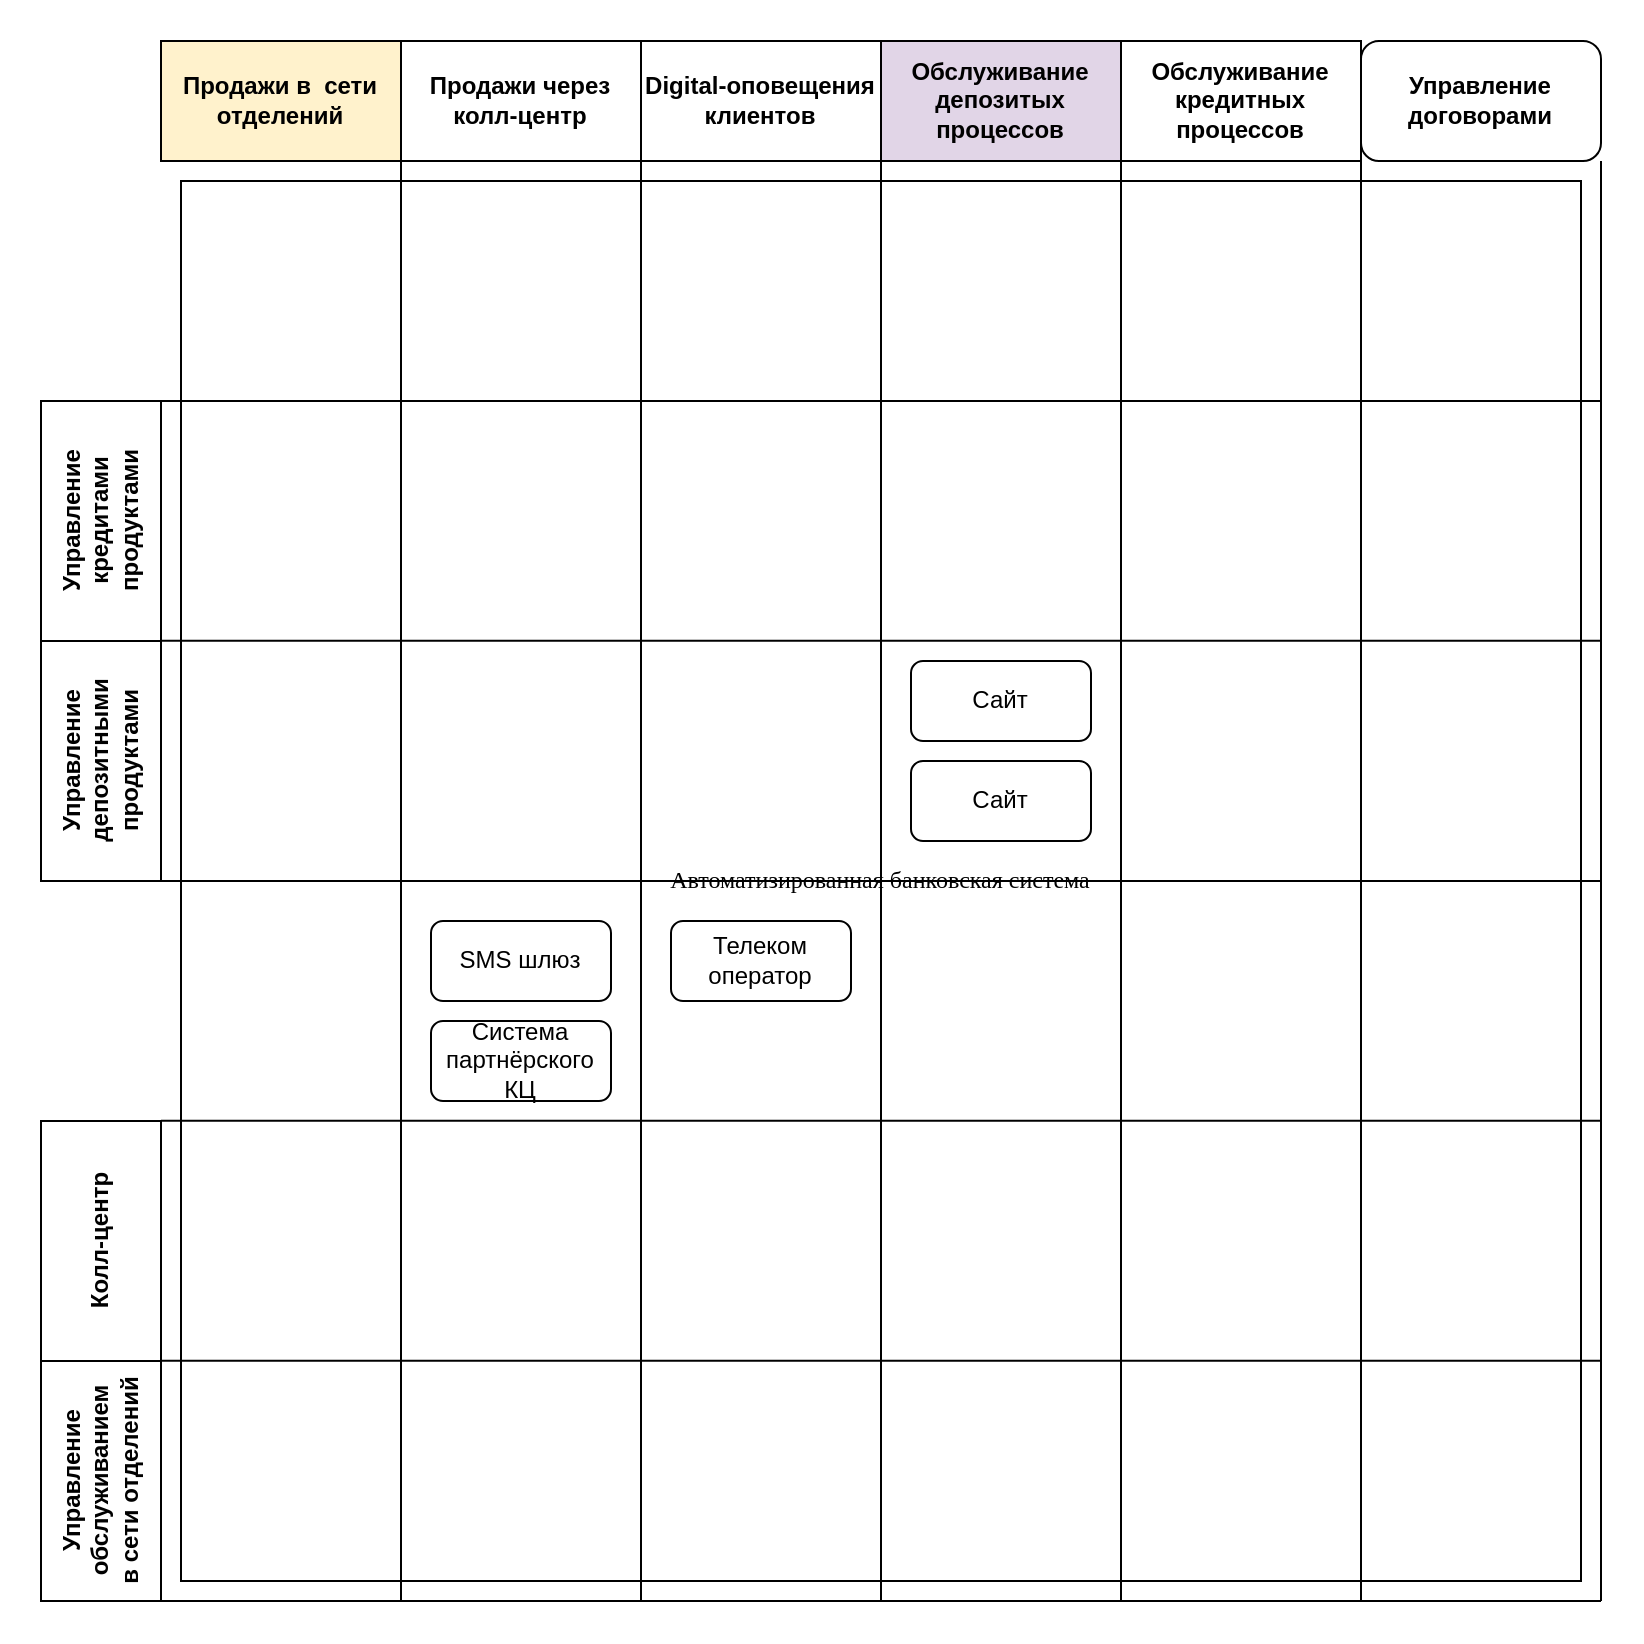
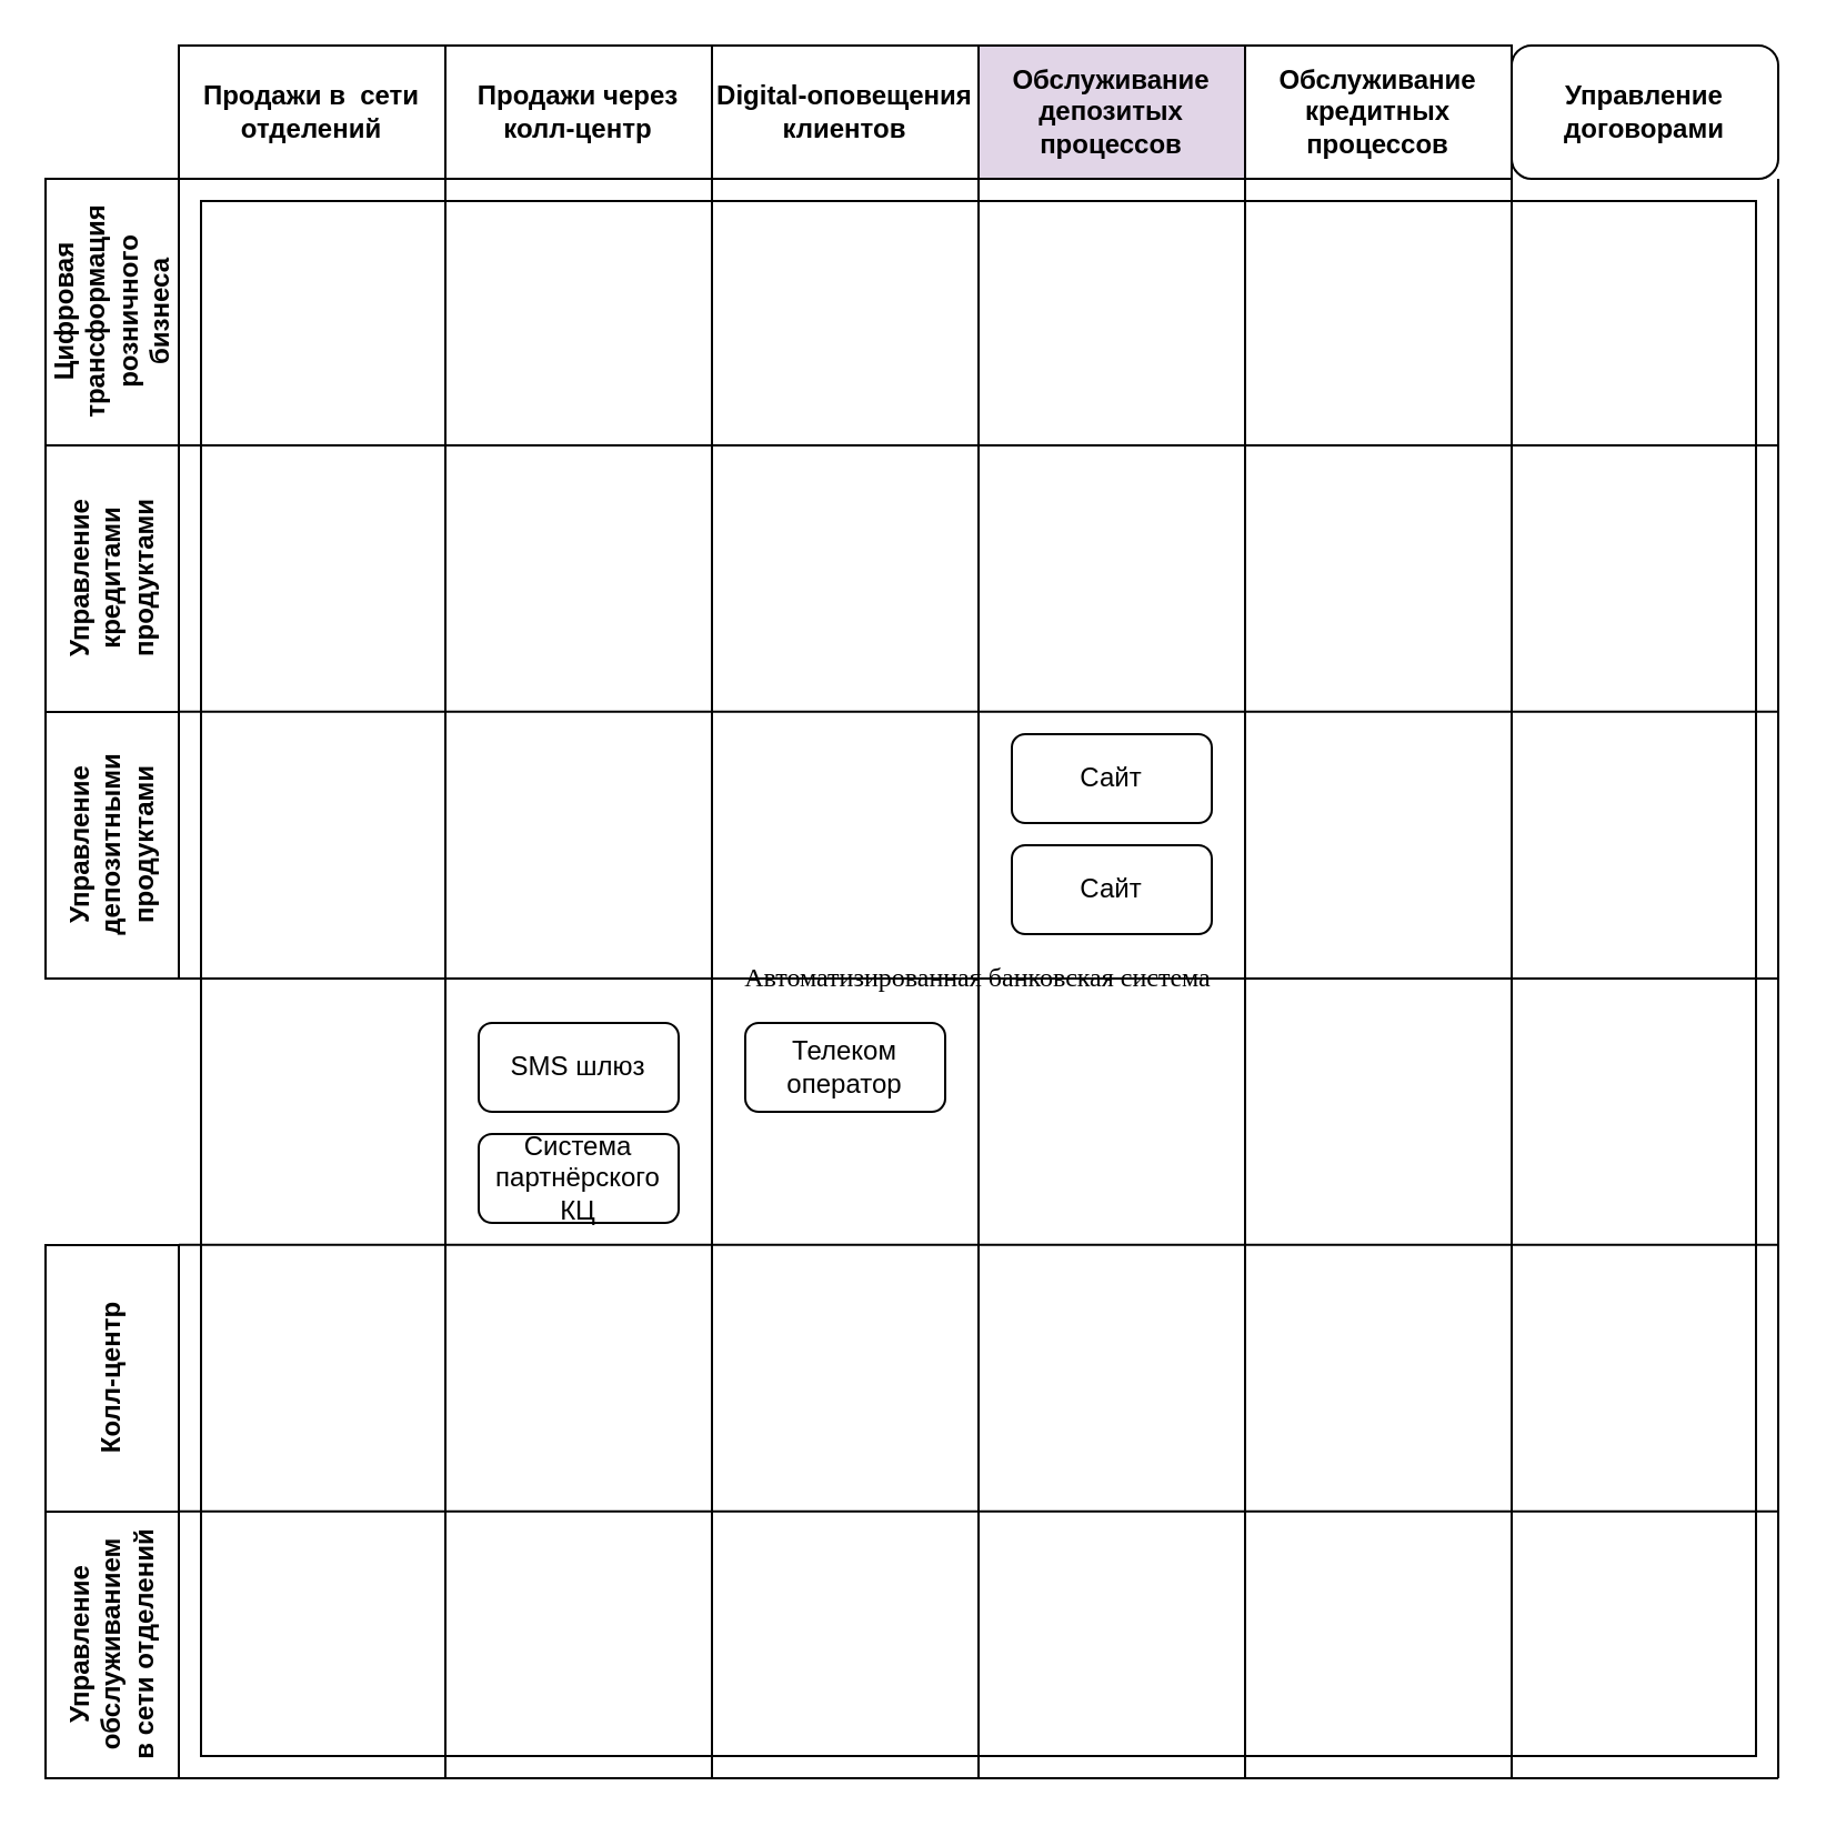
  <mxCell id="0" />
  <mxCell id="1" parent="0" />
  <mxCell id="2" value="" style="group" vertex="1" connectable="0" parent="1"><mxGeometry x="20" y="20" width="780" height="780" as="geometry" /></mxCell>
  <mxCell id="3" value="&lt;span style=&quot;font-family: Tahoma;&quot;&gt;Автоматизированная банковская система&lt;/span&gt;" style="rounded=0;whiteSpace=wrap;html=1;" vertex="1" parent="2"><mxGeometry x="70" y="70" width="700" height="700" as="geometry" /></mxCell>
- <mxCell id="4" value="&lt;span style=&quot;font-weight: 700;&quot;&gt;Продажи в&amp;nbsp; сети отделений&lt;/span&gt;" style="rounded=0;whiteSpace=wrap;html=1;fillColor=#fff2cc;" vertex="1" parent="2"><mxGeometry x="60" width="120" height="60" as="geometry" /></mxCell>
+ <mxCell id="4" value="&lt;span style=&quot;font-weight: 700;&quot;&gt;Продажи в&amp;nbsp; сети отделений&lt;/span&gt;" style="rounded=0;whiteSpace=wrap;html=1;" vertex="1" parent="2"><mxGeometry x="60" width="120" height="60" as="geometry" /></mxCell>
  <mxCell id="5" value="&lt;span style=&quot;font-weight: 700;&quot;&gt;Продажи через колл-центр&lt;/span&gt;" style="rounded=0;whiteSpace=wrap;html=1;" vertex="1" parent="2"><mxGeometry x="180" width="120" height="60" as="geometry" /></mxCell>
  <mxCell id="6" value="&lt;span style=&quot;font-weight: 700;&quot;&gt;Digital-оповещения&lt;/span&gt;&lt;div&gt;&lt;span style=&quot;font-weight: 700;&quot;&gt;клиентов&lt;/span&gt;&lt;/div&gt;" style="rounded=0;whiteSpace=wrap;html=1;" vertex="1" parent="2"><mxGeometry x="300" width="120" height="60" as="geometry" /></mxCell>
  <mxCell id="7" value="&lt;span style=&quot;font-weight: 700;&quot;&gt;Обслуживание депозитых процессов&lt;/span&gt;" style="rounded=0;whiteSpace=wrap;html=1;fillColor=#e1d5e7;" vertex="1" parent="2"><mxGeometry x="420" width="120" height="60" as="geometry" /></mxCell>
  <mxCell id="8" value="&lt;span style=&quot;font-weight: 700;&quot;&gt;Обслуживание кредитных процессов&lt;/span&gt;" style="rounded=0;whiteSpace=wrap;html=1;" vertex="1" parent="2"><mxGeometry x="540" width="120" height="60" as="geometry" /></mxCell>
  <mxCell id="9" value="&lt;span style=&quot;font-weight: 700;&quot;&gt;Управление договорами&lt;/span&gt;" style="whiteSpace=wrap;html=1;rounded=1;" vertex="1" parent="2"><mxGeometry x="660" width="120" height="60" as="geometry" /></mxCell>
+ <mxCell id="10" value="&lt;span style=&quot;font-weight: 700;&quot;&gt;Цифровая трансформация&lt;/span&gt;&lt;div&gt;&lt;span style=&quot;font-weight: 700;&quot;&gt;розничного бизнеса&lt;/span&gt;&lt;/div&gt;" style="rounded=0;whiteSpace=wrap;html=1;direction=west;flipV=0;flipH=0;horizontal=0;" vertex="1" parent="2"><mxGeometry y="60" width="60" height="120" as="geometry" /></mxCell>
  <mxCell id="11" value="&lt;span style=&quot;font-weight: 700;&quot;&gt;Управление кредитами продуктами&lt;/span&gt;" style="rounded=0;whiteSpace=wrap;html=1;horizontal=0;" vertex="1" parent="2"><mxGeometry y="180" width="60" height="120" as="geometry" /></mxCell>
  <mxCell id="12" value="&lt;span style=&quot;font-weight: 700;&quot;&gt;Управление депозитными продуктами&lt;/span&gt;" style="rounded=0;whiteSpace=wrap;html=1;horizontal=0;" vertex="1" parent="2"><mxGeometry y="300" width="60" height="120" as="geometry" /></mxCell>
  <mxCell id="13" value="&lt;span style=&quot;font-weight: 700;&quot;&gt;Колл-центр&lt;/span&gt;" style="rounded=0;whiteSpace=wrap;html=1;horizontal=0;" vertex="1" parent="2"><mxGeometry y="540" width="60" height="120" as="geometry" /></mxCell>
  <mxCell id="14" value="&lt;span style=&quot;font-weight: 700;&quot;&gt;Управление обслуживанием&lt;/span&gt;&lt;div&gt;&lt;span style=&quot;font-weight: 700;&quot;&gt;в сети отделений&lt;/span&gt;&lt;/div&gt;" style="rounded=0;whiteSpace=wrap;html=1;horizontal=0;" vertex="1" parent="2"><mxGeometry y="660" width="60" height="120" as="geometry" /></mxCell>
  <mxCell id="15" value="" style="endArrow=none;html=1;rounded=0;exitX=1;exitY=0;exitDx=0;exitDy=0;" edge="1" parent="2" source="11"><mxGeometry width="50" height="50" relative="1" as="geometry"><mxPoint x="550" y="470" as="sourcePoint" /><mxPoint x="780" y="180" as="targetPoint" /></mxGeometry></mxCell>
  <mxCell id="16" value="" style="endArrow=none;html=1;rounded=0;entryX=1;entryY=1;entryDx=0;entryDy=0;" edge="1" parent="2" target="9"><mxGeometry width="50" height="50" relative="1" as="geometry"><mxPoint x="780" y="780" as="sourcePoint" /><mxPoint x="600" y="420" as="targetPoint" /></mxGeometry></mxCell>
  <mxCell id="17" value="" style="endArrow=none;html=1;rounded=0;exitX=1;exitY=1;exitDx=0;exitDy=0;" edge="1" parent="2" source="14"><mxGeometry width="50" height="50" relative="1" as="geometry"><mxPoint x="550" y="470" as="sourcePoint" /><mxPoint x="780" y="780" as="targetPoint" /></mxGeometry></mxCell>
  <mxCell id="18" value="" style="endArrow=none;html=1;rounded=0;exitX=1;exitY=0;exitDx=0;exitDy=0;" edge="1" parent="2"><mxGeometry width="50" height="50" relative="1" as="geometry"><mxPoint x="60" y="299.82" as="sourcePoint" /><mxPoint x="780" y="299.82" as="targetPoint" /></mxGeometry></mxCell>
  <mxCell id="19" value="" style="endArrow=none;html=1;rounded=0;exitX=1;exitY=0;exitDx=0;exitDy=0;" edge="1" parent="2"><mxGeometry width="50" height="50" relative="1" as="geometry"><mxPoint x="60" y="420" as="sourcePoint" /><mxPoint x="780" y="420" as="targetPoint" /></mxGeometry></mxCell>
  <mxCell id="20" value="" style="endArrow=none;html=1;rounded=0;exitX=1;exitY=0;exitDx=0;exitDy=0;" edge="1" parent="2"><mxGeometry width="50" height="50" relative="1" as="geometry"><mxPoint x="60" y="539.82" as="sourcePoint" /><mxPoint x="780" y="539.82" as="targetPoint" /></mxGeometry></mxCell>
  <mxCell id="21" value="" style="endArrow=none;html=1;rounded=0;exitX=1;exitY=0;exitDx=0;exitDy=0;" edge="1" parent="2"><mxGeometry width="50" height="50" relative="1" as="geometry"><mxPoint x="60" y="659.82" as="sourcePoint" /><mxPoint x="780" y="659.82" as="targetPoint" /></mxGeometry></mxCell>
  <mxCell id="22" value="" style="endArrow=none;html=1;rounded=0;entryX=1;entryY=1;entryDx=0;entryDy=0;" edge="1" parent="2"><mxGeometry width="50" height="50" relative="1" as="geometry"><mxPoint x="180" y="780" as="sourcePoint" /><mxPoint x="180" y="60" as="targetPoint" /></mxGeometry></mxCell>
  <mxCell id="23" value="" style="endArrow=none;html=1;rounded=0;entryX=1;entryY=1;entryDx=0;entryDy=0;" edge="1" parent="2"><mxGeometry width="50" height="50" relative="1" as="geometry"><mxPoint x="300" y="780" as="sourcePoint" /><mxPoint x="300" y="60" as="targetPoint" /></mxGeometry></mxCell>
  <mxCell id="24" value="" style="endArrow=none;html=1;rounded=0;entryX=1;entryY=1;entryDx=0;entryDy=0;" edge="1" parent="2"><mxGeometry width="50" height="50" relative="1" as="geometry"><mxPoint x="420" y="780" as="sourcePoint" /><mxPoint x="420" y="60" as="targetPoint" /></mxGeometry></mxCell>
  <mxCell id="25" value="" style="endArrow=none;html=1;rounded=0;entryX=1;entryY=1;entryDx=0;entryDy=0;" edge="1" parent="2"><mxGeometry width="50" height="50" relative="1" as="geometry"><mxPoint x="540" y="780" as="sourcePoint" /><mxPoint x="540" y="60" as="targetPoint" /></mxGeometry></mxCell>
  <mxCell id="26" value="" style="endArrow=none;html=1;rounded=0;entryX=1;entryY=1;entryDx=0;entryDy=0;" edge="1" parent="2"><mxGeometry width="50" height="50" relative="1" as="geometry"><mxPoint x="660" y="780" as="sourcePoint" /><mxPoint x="660" y="60" as="targetPoint" /></mxGeometry></mxCell>
  <mxCell id="27" value="Сайт" style="rounded=1;whiteSpace=wrap;html=1;" vertex="1" parent="2"><mxGeometry x="435" y="310" width="90" height="40" as="geometry" /></mxCell>
  <mxCell id="28" value="Сайт" style="rounded=1;whiteSpace=wrap;html=1;" vertex="1" parent="2"><mxGeometry x="435" y="360" width="90" height="40" as="geometry" /></mxCell>
  <mxCell id="29" value="SMS шлюз" style="rounded=1;whiteSpace=wrap;html=1;" vertex="1" parent="2"><mxGeometry x="195" y="440" width="90" height="40" as="geometry" /></mxCell>
  <mxCell id="30" value="Система партнёрского КЦ" style="rounded=1;whiteSpace=wrap;html=1;" vertex="1" parent="2"><mxGeometry x="195" y="490" width="90" height="40" as="geometry" /></mxCell>
  <mxCell id="31" value="Телеком оператор" style="rounded=1;whiteSpace=wrap;html=1;" vertex="1" parent="2"><mxGeometry x="315" y="440" width="90" height="40" as="geometry" /></mxCell>
